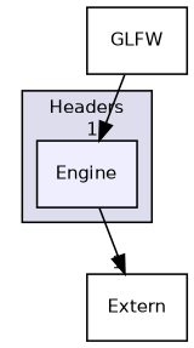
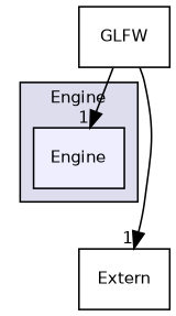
  digraph {
    compound=true
    node [fontname=Helvetica fontsize=10 shape=box]
    edge [headlabel=1 labeldistance=1.5 labelfontname=Helvetica labelfontsize=10]
    n1 [fillcolor="#eeeeff" label=Engine pencolor=black style=filled]
    n2 [label=Extern]
    n3 [label=GLFW]
    subgraph cluster_1 {
      bgcolor="#ddddee"
      fontname=Helvetica
      fontsize=10
-     label=Headers
+     label=Engine
      pencolor=black
      n1
    }
-   n1 -> n2
+   n3 -> n2
    n3 -> n1
  }
